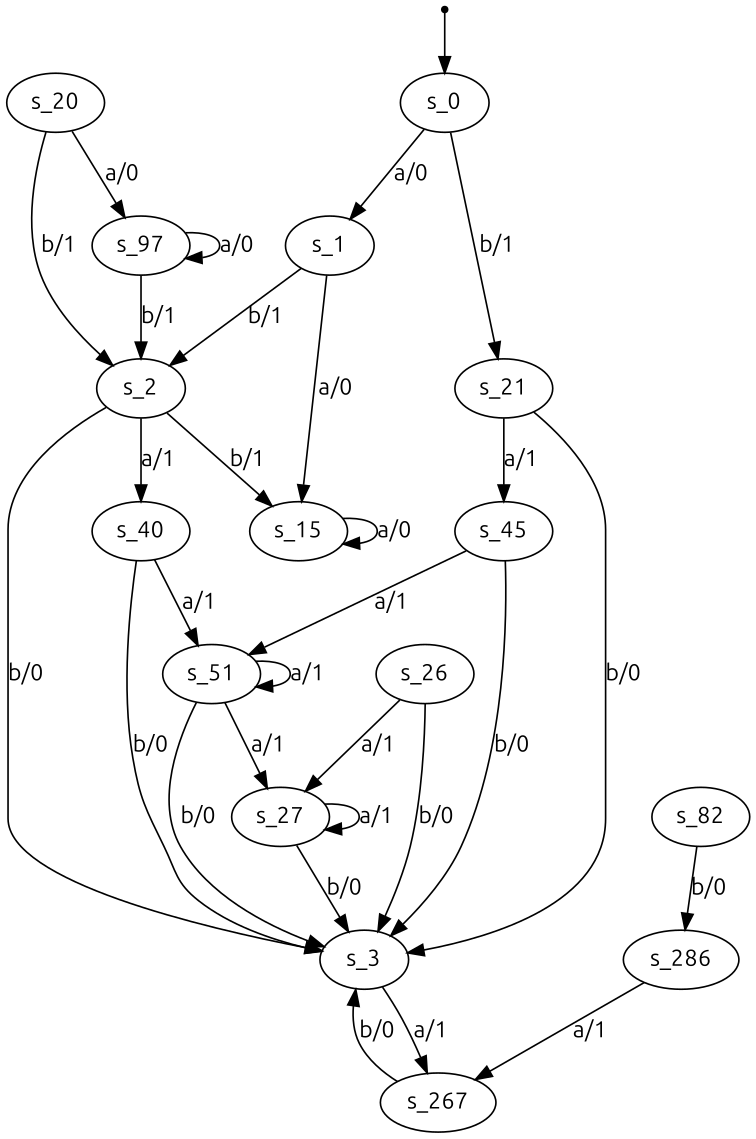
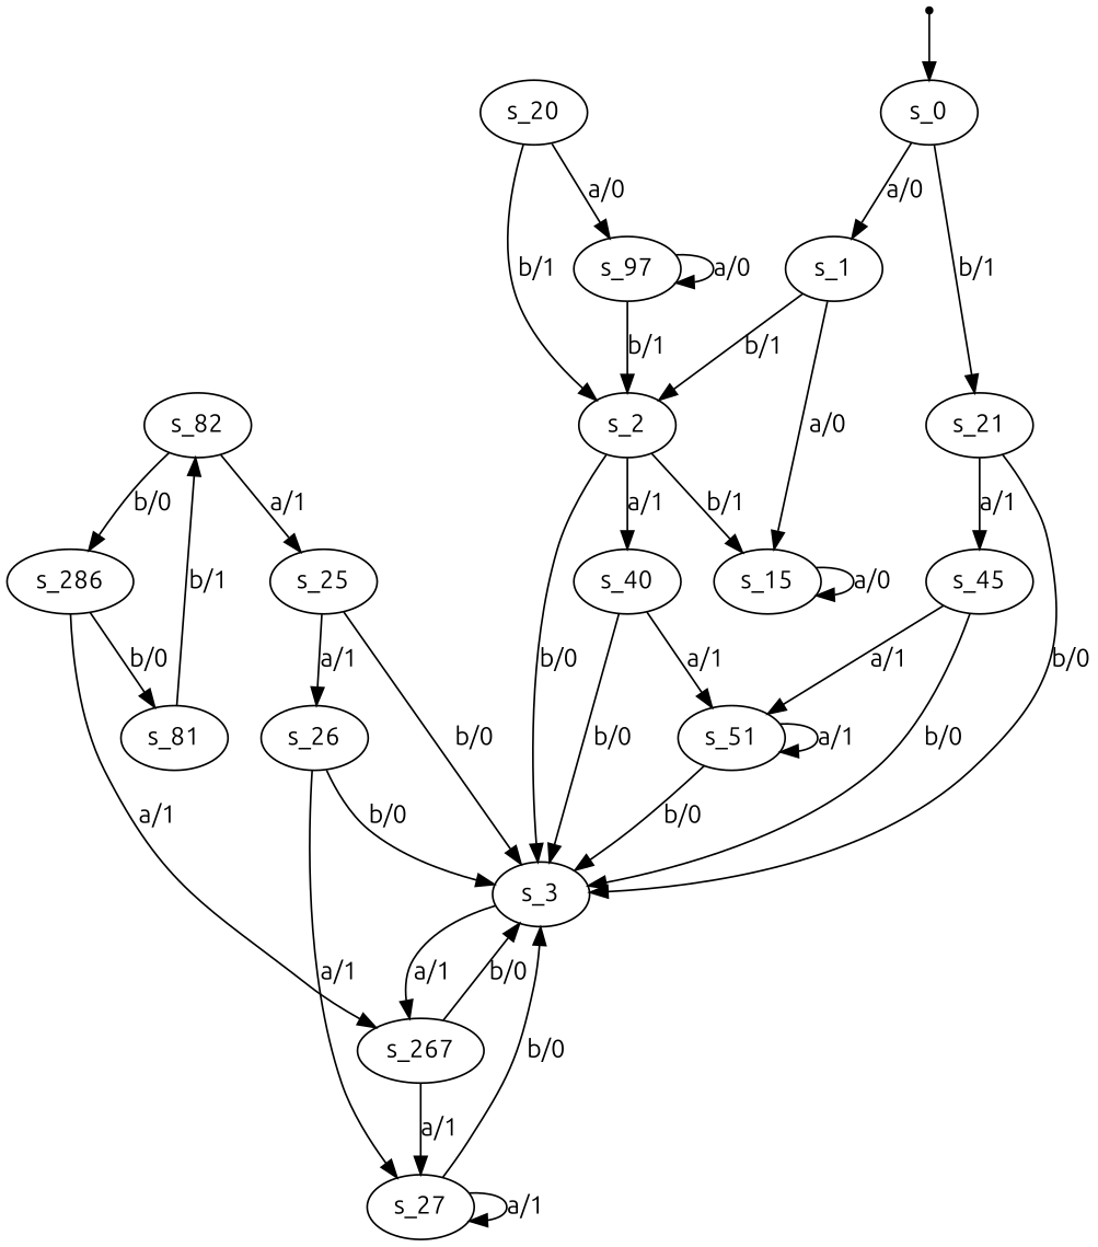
  digraph {
    fontname=Ubuntu
    node [fontname=Ubuntu]
    edge [fontname=Ubuntu]
    s_0 [root=true]
    s_1
    s_21
    s_2
    s_15
    s_3
    s_45
    n8 [label=s_40]
    s_267
    s_51
    s_27
    s_20
    s_97
    n14 [label=s_286]
    s_82
+   s_25
+   s_81
    s_26
    qi [shape=point]
    s_0 -> s_1 [label="a/0"]
    s_0 -> s_21 [label="b/1"]
    s_1 -> s_2 [label="b/1"]
    s_1 -> s_15 [label="a/0"]
    s_21 -> s_3 [label="b/0"]
    s_21 -> s_45 [label="a/1"]
    s_2 -> s_15 [label="b/1"]
    s_2 -> s_3 [label="b/0"]
    s_2 -> n8 [label="a/1"]
    s_15 -> s_15 [label="a/0"]
    s_3 -> s_267 [label="a/1"]
    s_45 -> s_3 [label="b/0"]
    s_45 -> s_51 [label="a/1"]
    n8 -> s_3 [label="b/0"]
    n8 -> s_51 [label="a/1"]
    s_267 -> s_3 [label="b/0"]
-   s_51 -> s_27 [label="a/1"]
+   s_267 -> s_27 [label="a/1"]
    s_51 -> s_3 [label="b/0"]
    s_51 -> s_51 [label="a/1"]
    s_27 -> s_3 [label="b/0"]
    s_27 -> s_27 [label="a/1"]
    s_20 -> s_2 [label="b/1"]
    s_20 -> s_97 [label="a/0"]
    s_97 -> s_2 [label="b/1"]
    s_97 -> s_97 [label="a/0"]
    n14 -> s_267 [label="a/1"]
+   n14 -> s_81 [label="b/0"]
    s_82 -> n14 [label="b/0"]
+   s_82 -> s_25 [label="a/1"]
+   s_25 -> s_3 [label="b/0"]
+   s_25 -> s_26 [label="a/1"]
+   s_81 -> s_82 [label="b/1"]
    s_26 -> s_3 [label="b/0"]
    s_26 -> s_27 [label="a/1"]
    qi -> s_0
  }
